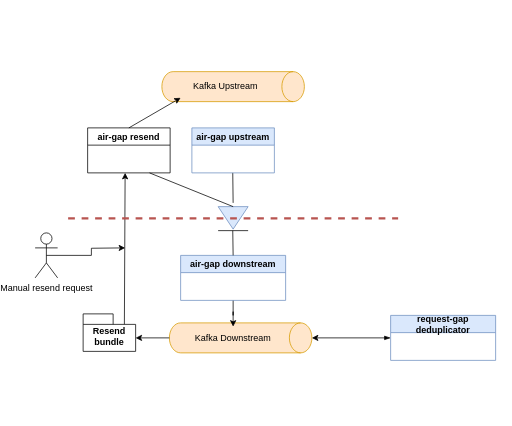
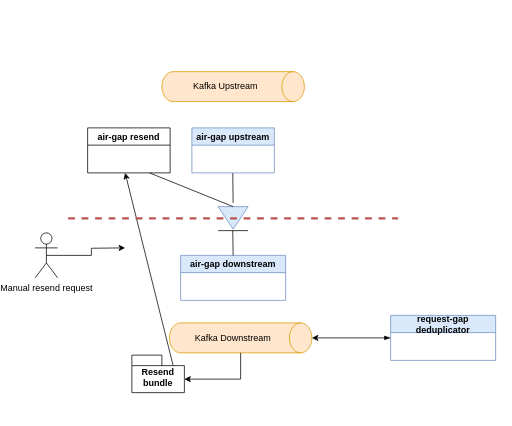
  <mxCell id="0" />
  <mxCell id="1" parent="0" />
  <mxCell id="2" value="" style="shape=cylinder3;whiteSpace=wrap;html=1;boundedLbl=1;backgroundOutline=1;size=15;rotation=90;fillColor=#ffe6cc;strokeColor=#d79b00;" parent="1" vertex="1"><mxGeometry x="264" y="20" width="40" height="190" as="geometry" /></mxCell>
  <mxCell id="3" value="Kafka Upstream" style="text;html=1;align=center;verticalAlign=middle;whiteSpace=wrap;rounded=0;" parent="1" vertex="1"><mxGeometry x="214" y="100" width="120" height="30" as="geometry" /></mxCell>
  <mxCell id="4" value="" style="shape=cylinder3;whiteSpace=wrap;html=1;boundedLbl=1;backgroundOutline=1;size=15;rotation=90;fillColor=#ffe6cc;strokeColor=#d79b00;" parent="1" vertex="1"><mxGeometry x="274.005" y="355.005" width="40" height="190" as="geometry" /></mxCell>
  <mxCell id="5" value="Kafka Downstream" style="text;html=1;align=center;verticalAlign=middle;whiteSpace=wrap;rounded=0;" parent="1" vertex="1"><mxGeometry x="224.005" y="435.005" width="120" height="30" as="geometry" /></mxCell>
  <mxCell id="6" value="" style="group;" parent="1" vertex="1" connectable="0"><mxGeometry x="264" y="275" width="40" height="32" as="geometry" /></mxCell>
  <mxCell id="7" value="" style="triangle;whiteSpace=wrap;html=1;direction=south;fillColor=#dae8fc;strokeColor=#6c8ebf;" parent="6" vertex="1"><mxGeometry width="40" height="30" as="geometry" /></mxCell>
  <mxCell id="8" value="" style="endArrow=none;html=1;rounded=0;" parent="6" edge="1"><mxGeometry width="50" height="50" relative="1" as="geometry"><mxPoint y="32" as="sourcePoint" /><mxPoint x="40" y="32" as="targetPoint" /></mxGeometry></mxCell>
  <mxCell id="9" value="" style="endArrow=none;html=1;rounded=0;exitX=1;exitY=0.5;exitDx=0;exitDy=0;exitPerimeter=0;" parent="1" edge="1"><mxGeometry width="50" height="50" relative="1" as="geometry"><mxPoint x="283.501" y="229.997" as="sourcePoint" /><mxPoint x="284" y="270" as="targetPoint" /></mxGeometry></mxCell>
  <mxCell id="10" value="air-gap upstream" style="swimlane;whiteSpace=wrap;html=1;fillColor=#dae8fc;strokeColor=#6c8ebf;" parent="1" vertex="1"><mxGeometry x="229" y="170" width="110" height="60" as="geometry" /></mxCell>
- <mxCell id="11" value="" style="edgeStyle=orthogonalEdgeStyle;rounded=0;orthogonalLoop=1;jettySize=auto;html=1;" parent="1" source="12" target="5" edge="1"><mxGeometry relative="1" as="geometry" /></mxCell>
  <mxCell id="12" value="air-gap downstream" style="swimlane;whiteSpace=wrap;html=1;fillColor=#dae8fc;strokeColor=#6c8ebf;" parent="1" vertex="1"><mxGeometry x="214" y="340" width="140" height="60" as="geometry" /></mxCell>
  <mxCell id="13" value="" style="endArrow=none;html=1;rounded=0;exitX=1;exitY=0.5;exitDx=0;exitDy=0;exitPerimeter=0;" parent="12" edge="1"><mxGeometry width="50" height="50" relative="1" as="geometry"><mxPoint x="69.5" y="-33" as="sourcePoint" /><mxPoint x="70" as="targetPoint" /></mxGeometry></mxCell>
  <mxCell id="14" value="" style="rounded=0;orthogonalLoop=1;jettySize=auto;html=1;startArrow=blockThin;startFill=1;" parent="1" source="15" target="4" edge="1"><mxGeometry relative="1" as="geometry" /></mxCell>
  <mxCell id="15" value="request-gap deduplicator" style="swimlane;whiteSpace=wrap;html=1;fillColor=#dae8fc;strokeColor=#6c8ebf;" parent="1" vertex="1"><mxGeometry x="494" y="420" width="140" height="60" as="geometry" /></mxCell>
  <mxCell id="16" style="edgeStyle=orthogonalEdgeStyle;rounded=0;orthogonalLoop=1;jettySize=auto;html=1;exitX=0.5;exitY=0.5;exitDx=0;exitDy=0;exitPerimeter=0;" edge="1" parent="1" source="17"><mxGeometry relative="1" as="geometry"><mxPoint x="140" y="330" as="targetPoint" /></mxGeometry></mxCell>
  <mxCell id="17" value="Manual resend request" style="shape=umlActor;verticalLabelPosition=bottom;verticalAlign=top;html=1;" vertex="1" parent="1"><mxGeometry x="20" y="310" width="30" height="60" as="geometry" /></mxCell>
  <mxCell id="18" value="" style="endArrow=classic;html=1;rounded=0;exitX=0;exitY=0;exitDx=55;exitDy=14;exitPerimeter=0;" edge="1" parent="1" source="19"><mxGeometry width="50" height="50" relative="1" as="geometry"><mxPoint x="118.5" y="415" as="sourcePoint" /><mxPoint x="140" y="230" as="targetPoint" /></mxGeometry></mxCell>
- <mxCell id="19" value="Resend bundle" style="shape=folder;fontStyle=1;spacingTop=10;tabWidth=40;tabHeight=14;tabPosition=left;html=1;whiteSpace=wrap;" vertex="1" parent="1"><mxGeometry x="84" y="418" width="70" height="50" as="geometry" /></mxCell>
+ <mxCell id="19" value="Resend bundle" style="shape=folder;fontStyle=1;spacingTop=10;tabWidth=40;tabHeight=14;tabPosition=left;html=1;whiteSpace=wrap;" vertex="1" parent="1"><mxGeometry x="149" y="473" width="70" height="50" as="geometry" /></mxCell>
  <mxCell id="20" value="" style="edgeStyle=orthogonalEdgeStyle;rounded=0;orthogonalLoop=1;jettySize=auto;html=1;entryX=0;entryY=0;entryDx=70;entryDy=32;entryPerimeter=0;" edge="1" parent="1" source="4" target="19"><mxGeometry relative="1" as="geometry"><mxPoint x="160" y="530" as="sourcePoint" /><mxPoint x="160" y="565" as="targetPoint" /></mxGeometry></mxCell>
  <mxCell id="21" value="air-gap resend" style="swimlane;whiteSpace=wrap;html=1;" vertex="1" parent="1"><mxGeometry x="90" y="170" width="110" height="60" as="geometry" /></mxCell>
  <mxCell id="22" value="" style="endArrow=none;html=1;rounded=0;exitX=0.75;exitY=1;exitDx=0;exitDy=0;entryX=0;entryY=0.5;entryDx=0;entryDy=0;" edge="1" parent="1" source="21" target="7"><mxGeometry width="50" height="50" relative="1" as="geometry"><mxPoint x="310" y="290" as="sourcePoint" /><mxPoint x="310.499" y="330.003" as="targetPoint" /></mxGeometry></mxCell>
- <mxCell id="23" value="" style="endArrow=classic;html=1;rounded=0;exitX=0.5;exitY=0;exitDx=0;exitDy=0;entryX=0;entryY=1;entryDx=0;entryDy=0;" edge="1" parent="1" source="21" target="3"><mxGeometry width="50" height="50" relative="1" as="geometry"><mxPoint x="130" y="462" as="sourcePoint" /><mxPoint x="131" y="260" as="targetPoint" /></mxGeometry></mxCell>
  <mxCell id="24" value="" style="endArrow=none;dashed=1;html=1;rounded=0;fillColor=#f8cecc;strokeColor=#b85450;strokeWidth=3;" edge="1" parent="1"><mxGeometry width="50" height="50" relative="1" as="geometry"><mxPoint x="64" y="290.5" as="sourcePoint" /><mxPoint x="504" y="290.5" as="targetPoint" /></mxGeometry></mxCell>
